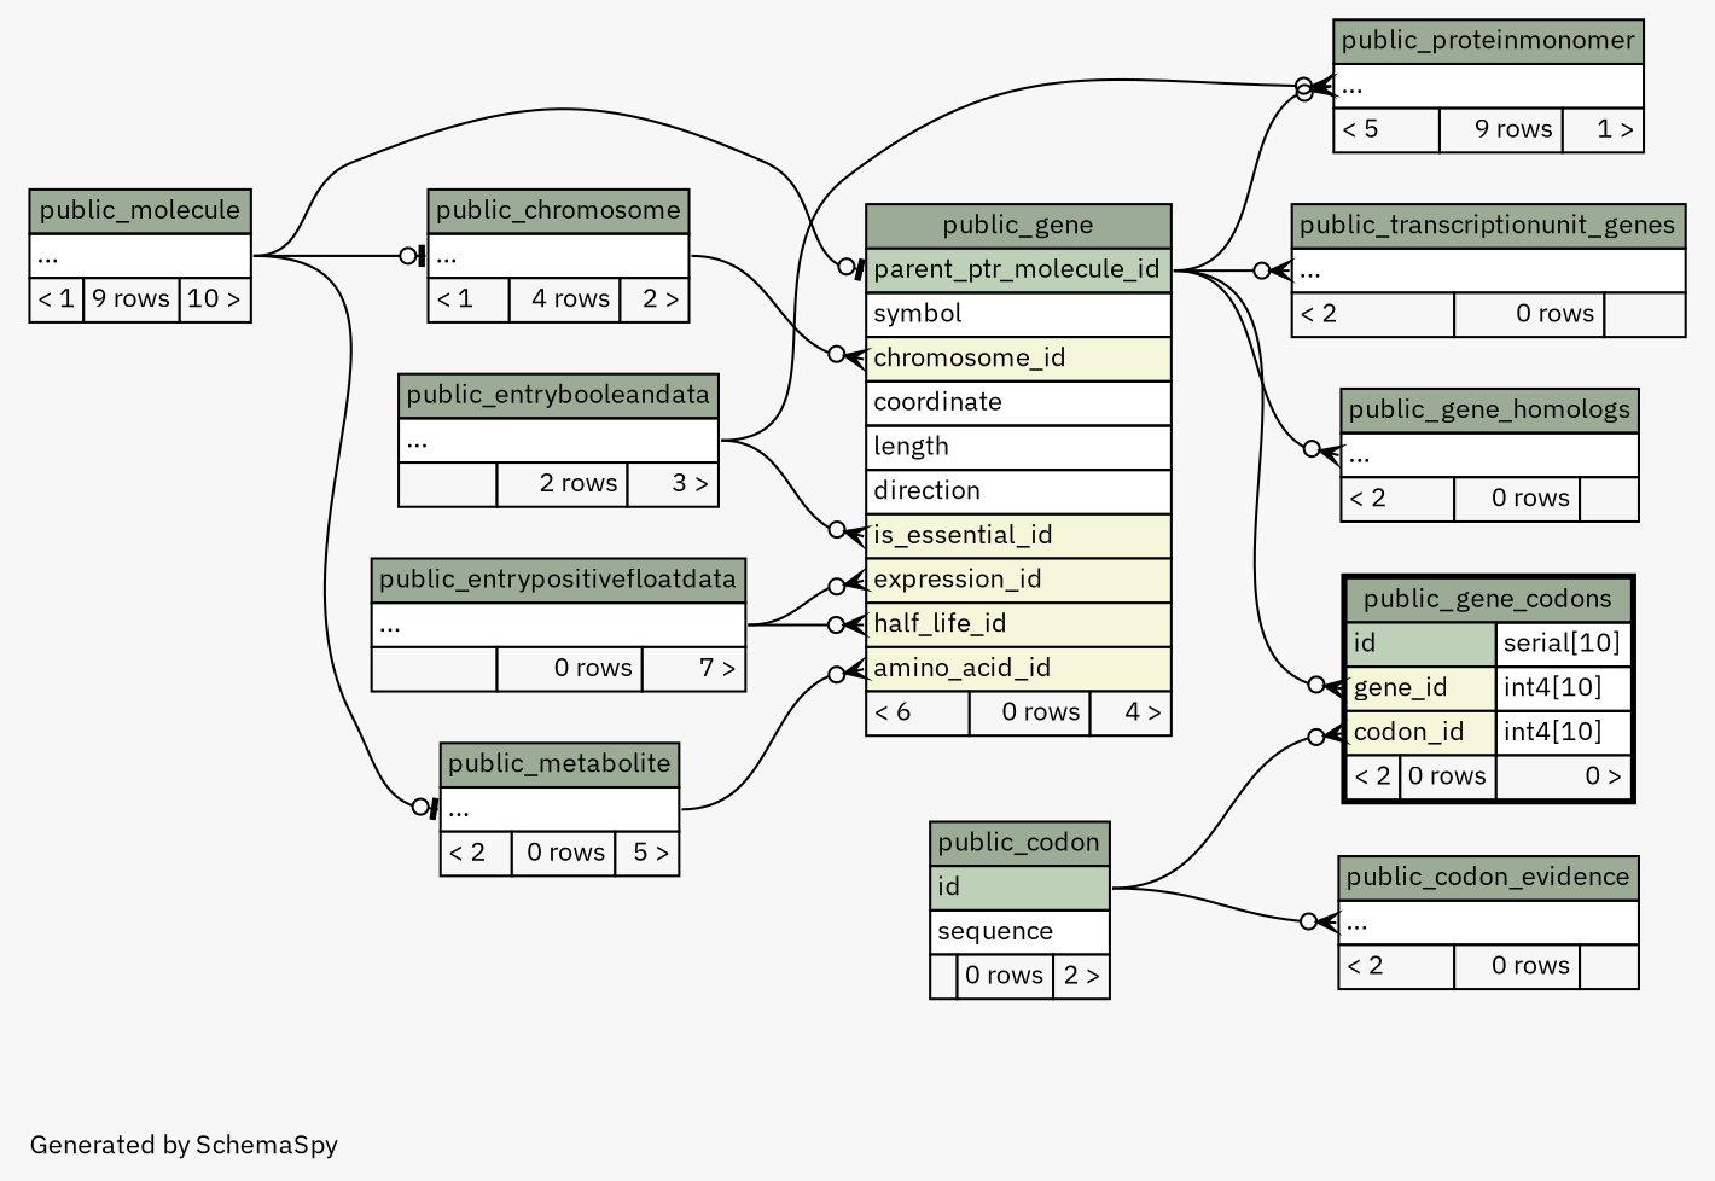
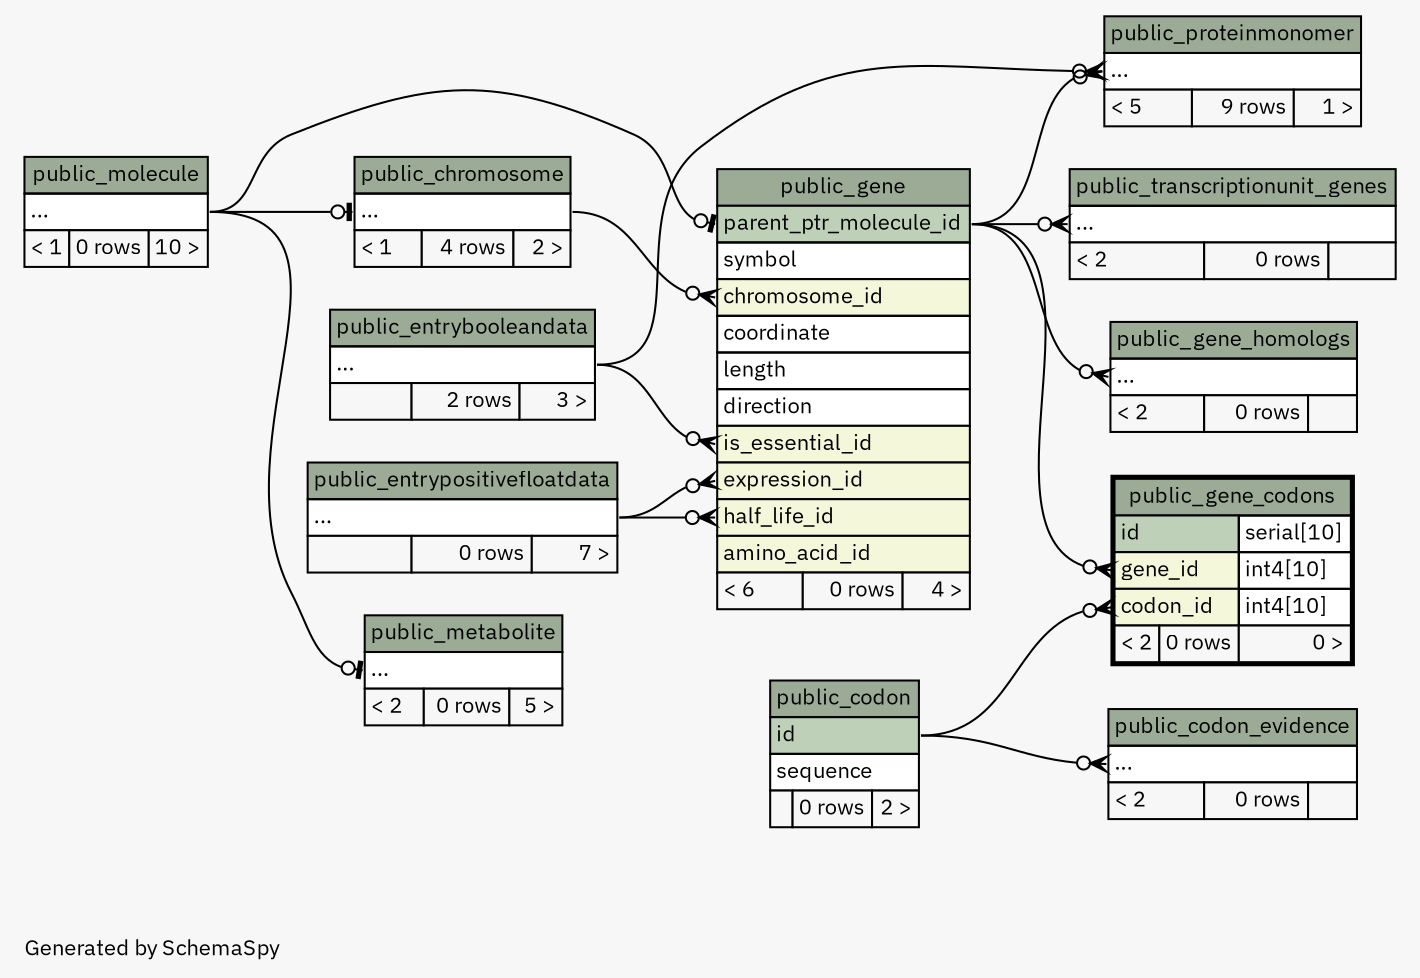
  digraph {
    bgcolor="#f7f7f7"
    fontname="IBM Plex Sans"
    fontsize=11
    label="\nGenerated by SchemaSpy"
    labeljust=l
    nodesep=0.18
    rankdir=RL
    ranksep=0.46
    node [fontname="IBM Plex Sans" fontsize=11 shape=plaintext]
    edge [arrowhead=none arrowsize=0.8 arrowtail=crowodot dir=back fontname="IBM Plex Sans" headport="elipses:e" tailport="elipses:w"]
    n1 [label=<     <TABLE BORDER="0" CELLBORDER="1" CELLSPACING="0" BGCOLOR="#ffffff">       <TR><TD COLSPAN="3" BGCOLOR="#9bab96" ALIGN="CENTER">public_chromosome</TD></TR>       <TR><TD PORT="elipses" COLSPAN="3" ALIGN="LEFT">...</TD></TR>       <TR><TD ALIGN="LEFT" BGCOLOR="#f7f7f7">&lt; 1</TD><TD ALIGN="RIGHT" BGCOLOR="#f7f7f7">4 rows</TD><TD ALIGN="RIGHT" BGCOLOR="#f7f7f7">2 &gt;</TD></TR>     </TABLE>>]
-   n2 [label=<     <TABLE BORDER="0" CELLBORDER="1" CELLSPACING="0" BGCOLOR="#ffffff">       <TR><TD COLSPAN="3" BGCOLOR="#9bab96" ALIGN="CENTER">public_molecule</TD></TR>       <TR><TD PORT="elipses" COLSPAN="3" ALIGN="LEFT">...</TD></TR>       <TR><TD ALIGN="LEFT" BGCOLOR="#f7f7f7">&lt; 1</TD><TD ALIGN="RIGHT" BGCOLOR="#f7f7f7">9 rows</TD><TD ALIGN="RIGHT" BGCOLOR="#f7f7f7">10 &gt;</TD></TR>     </TABLE>>]
+   n2 [label=<     <TABLE BORDER="0" CELLBORDER="1" CELLSPACING="0" BGCOLOR="#ffffff">       <TR><TD COLSPAN="3" BGCOLOR="#9bab96" ALIGN="CENTER">public_molecule</TD></TR>       <TR><TD PORT="elipses" COLSPAN="3" ALIGN="LEFT">...</TD></TR>       <TR><TD ALIGN="LEFT" BGCOLOR="#f7f7f7">&lt; 1</TD><TD ALIGN="RIGHT" BGCOLOR="#f7f7f7">0 rows</TD><TD ALIGN="RIGHT" BGCOLOR="#f7f7f7">10 &gt;</TD></TR>     </TABLE>>]
    n3 [label=<     <TABLE BORDER="0" CELLBORDER="1" CELLSPACING="0" BGCOLOR="#ffffff">       <TR><TD COLSPAN="3" BGCOLOR="#9bab96" ALIGN="CENTER">public_codon_evidence</TD></TR>       <TR><TD PORT="elipses" COLSPAN="3" ALIGN="LEFT">...</TD></TR>       <TR><TD ALIGN="LEFT" BGCOLOR="#f7f7f7">&lt; 2</TD><TD ALIGN="RIGHT" BGCOLOR="#f7f7f7">0 rows</TD><TD ALIGN="RIGHT" BGCOLOR="#f7f7f7">  </TD></TR>     </TABLE>>]
    n4 [label=<     <TABLE BORDER="0" CELLBORDER="1" CELLSPACING="0" BGCOLOR="#ffffff">       <TR><TD COLSPAN="3" BGCOLOR="#9bab96" ALIGN="CENTER">public_codon</TD></TR>       <TR><TD PORT="id" COLSPAN="3" BGCOLOR="#bed1b8" ALIGN="LEFT">id</TD></TR>       <TR><TD PORT="sequence" COLSPAN="3" ALIGN="LEFT">sequence</TD></TR>       <TR><TD ALIGN="LEFT" BGCOLOR="#f7f7f7">  </TD><TD ALIGN="RIGHT" BGCOLOR="#f7f7f7">0 rows</TD><TD ALIGN="RIGHT" BGCOLOR="#f7f7f7">2 &gt;</TD></TR>     </TABLE>>]
    n5 [label=<     <TABLE BORDER="0" CELLBORDER="1" CELLSPACING="0" BGCOLOR="#ffffff">       <TR><TD COLSPAN="3" BGCOLOR="#9bab96" ALIGN="CENTER">public_gene</TD></TR>       <TR><TD PORT="parent_ptr_molecule_id" COLSPAN="3" BGCOLOR="#bed1b8" ALIGN="LEFT">parent_ptr_molecule_id</TD></TR>       <TR><TD PORT="symbol" COLSPAN="3" ALIGN="LEFT">symbol</TD></TR>       <TR><TD PORT="chromosome_id" COLSPAN="3" BGCOLOR="#f4f7da" ALIGN="LEFT">chromosome_id</TD></TR>       <TR><TD PORT="coordinate" COLSPAN="3" ALIGN="LEFT">coordinate</TD></TR>       <TR><TD PORT="length" COLSPAN="3" ALIGN="LEFT">length</TD></TR>       <TR><TD PORT="direction" COLSPAN="3" ALIGN="LEFT">direction</TD></TR>       <TR><TD PORT="is_essential_id" COLSPAN="3" BGCOLOR="#f4f7da" ALIGN="LEFT">is_essential_id</TD></TR>       <TR><TD PORT="expression_id" COLSPAN="3" BGCOLOR="#f4f7da" ALIGN="LEFT">expression_id</TD></TR>       <TR><TD PORT="half_life_id" COLSPAN="3" BGCOLOR="#f4f7da" ALIGN="LEFT">half_life_id</TD></TR>       <TR><TD PORT="amino_acid_id" COLSPAN="3" BGCOLOR="#f4f7da" ALIGN="LEFT">amino_acid_id</TD></TR>       <TR><TD ALIGN="LEFT" BGCOLOR="#f7f7f7">&lt; 6</TD><TD ALIGN="RIGHT" BGCOLOR="#f7f7f7">0 rows</TD><TD ALIGN="RIGHT" BGCOLOR="#f7f7f7">4 &gt;</TD></TR>     </TABLE>>]
    n6 [label=<     <TABLE BORDER="0" CELLBORDER="1" CELLSPACING="0" BGCOLOR="#ffffff">       <TR><TD COLSPAN="3" BGCOLOR="#9bab96" ALIGN="CENTER">public_metabolite</TD></TR>       <TR><TD PORT="elipses" COLSPAN="3" ALIGN="LEFT">...</TD></TR>       <TR><TD ALIGN="LEFT" BGCOLOR="#f7f7f7">&lt; 2</TD><TD ALIGN="RIGHT" BGCOLOR="#f7f7f7">0 rows</TD><TD ALIGN="RIGHT" BGCOLOR="#f7f7f7">5 &gt;</TD></TR>     </TABLE>>]
    n7 [label=<     <TABLE BORDER="0" CELLBORDER="1" CELLSPACING="0" BGCOLOR="#ffffff">       <TR><TD COLSPAN="3" BGCOLOR="#9bab96" ALIGN="CENTER">public_entrypositivefloatdata</TD></TR>       <TR><TD PORT="elipses" COLSPAN="3" ALIGN="LEFT">...</TD></TR>       <TR><TD ALIGN="LEFT" BGCOLOR="#f7f7f7">  </TD><TD ALIGN="RIGHT" BGCOLOR="#f7f7f7">0 rows</TD><TD ALIGN="RIGHT" BGCOLOR="#f7f7f7">7 &gt;</TD></TR>     </TABLE>>]
    n8 [label=<     <TABLE BORDER="0" CELLBORDER="1" CELLSPACING="0" BGCOLOR="#ffffff">       <TR><TD COLSPAN="3" BGCOLOR="#9bab96" ALIGN="CENTER">public_entrybooleandata</TD></TR>       <TR><TD PORT="elipses" COLSPAN="3" ALIGN="LEFT">...</TD></TR>       <TR><TD ALIGN="LEFT" BGCOLOR="#f7f7f7">  </TD><TD ALIGN="RIGHT" BGCOLOR="#f7f7f7">2 rows</TD><TD ALIGN="RIGHT" BGCOLOR="#f7f7f7">3 &gt;</TD></TR>     </TABLE>>]
    n9 [label=<     <TABLE BORDER="2" CELLBORDER="1" CELLSPACING="0" BGCOLOR="#ffffff">       <TR><TD COLSPAN="3" BGCOLOR="#9bab96" ALIGN="CENTER">public_gene_codons</TD></TR>       <TR><TD PORT="id" COLSPAN="2" BGCOLOR="#bed1b8" ALIGN="LEFT">id</TD><TD PORT="id.type" ALIGN="LEFT">serial[10]</TD></TR>       <TR><TD PORT="gene_id" COLSPAN="2" BGCOLOR="#f4f7da" ALIGN="LEFT">gene_id</TD><TD PORT="gene_id.type" ALIGN="LEFT">int4[10]</TD></TR>       <TR><TD PORT="codon_id" COLSPAN="2" BGCOLOR="#f4f7da" ALIGN="LEFT">codon_id</TD><TD PORT="codon_id.type" ALIGN="LEFT">int4[10]</TD></TR>       <TR><TD ALIGN="LEFT" BGCOLOR="#f7f7f7">&lt; 2</TD><TD ALIGN="RIGHT" BGCOLOR="#f7f7f7">0 rows</TD><TD ALIGN="RIGHT" BGCOLOR="#f7f7f7">0 &gt;</TD></TR>     </TABLE>>]
    n10 [label=<     <TABLE BORDER="0" CELLBORDER="1" CELLSPACING="0" BGCOLOR="#ffffff">       <TR><TD COLSPAN="3" BGCOLOR="#9bab96" ALIGN="CENTER">public_gene_homologs</TD></TR>       <TR><TD PORT="elipses" COLSPAN="3" ALIGN="LEFT">...</TD></TR>       <TR><TD ALIGN="LEFT" BGCOLOR="#f7f7f7">&lt; 2</TD><TD ALIGN="RIGHT" BGCOLOR="#f7f7f7">0 rows</TD><TD ALIGN="RIGHT" BGCOLOR="#f7f7f7">  </TD></TR>     </TABLE>>]
    n11 [label=<     <TABLE BORDER="0" CELLBORDER="1" CELLSPACING="0" BGCOLOR="#ffffff">       <TR><TD COLSPAN="3" BGCOLOR="#9bab96" ALIGN="CENTER">public_proteinmonomer</TD></TR>       <TR><TD PORT="elipses" COLSPAN="3" ALIGN="LEFT">...</TD></TR>       <TR><TD ALIGN="LEFT" BGCOLOR="#f7f7f7">&lt; 5</TD><TD ALIGN="RIGHT" BGCOLOR="#f7f7f7">9 rows</TD><TD ALIGN="RIGHT" BGCOLOR="#f7f7f7">1 &gt;</TD></TR>     </TABLE>>]
    n12 [label=<     <TABLE BORDER="0" CELLBORDER="1" CELLSPACING="0" BGCOLOR="#ffffff">       <TR><TD COLSPAN="3" BGCOLOR="#9bab96" ALIGN="CENTER">public_transcriptionunit_genes</TD></TR>       <TR><TD PORT="elipses" COLSPAN="3" ALIGN="LEFT">...</TD></TR>       <TR><TD ALIGN="LEFT" BGCOLOR="#f7f7f7">&lt; 2</TD><TD ALIGN="RIGHT" BGCOLOR="#f7f7f7">0 rows</TD><TD ALIGN="RIGHT" BGCOLOR="#f7f7f7">  </TD></TR>     </TABLE>>]
    n1 -> n2 [arrowtail=teeodot]
    n3 -> n4 [headport="id:e"]
    n5 -> n1 [tailport="chromosome_id:w"]
    n5 -> n2 [arrowtail=teeodot tailport="parent_ptr_molecule_id:w"]
-   n5 -> n6 [tailport="amino_acid_id:w"]
    n5 -> n7 [tailport="expression_id:w"]
    n5 -> n7 [tailport="half_life_id:w"]
    n5 -> n8 [tailport="is_essential_id:w"]
    n6 -> n2 [arrowtail=teeodot]
    n9 -> n4 [headport="id:e" tailport="codon_id:w"]
    n9 -> n5 [headport="parent_ptr_molecule_id:e" tailport="gene_id:w"]
    n10 -> n5 [headport="parent_ptr_molecule_id:e"]
    n11 -> n5 [headport="parent_ptr_molecule_id:e"]
    n11 -> n8
    n12 -> n5 [headport="parent_ptr_molecule_id:e"]
  }
